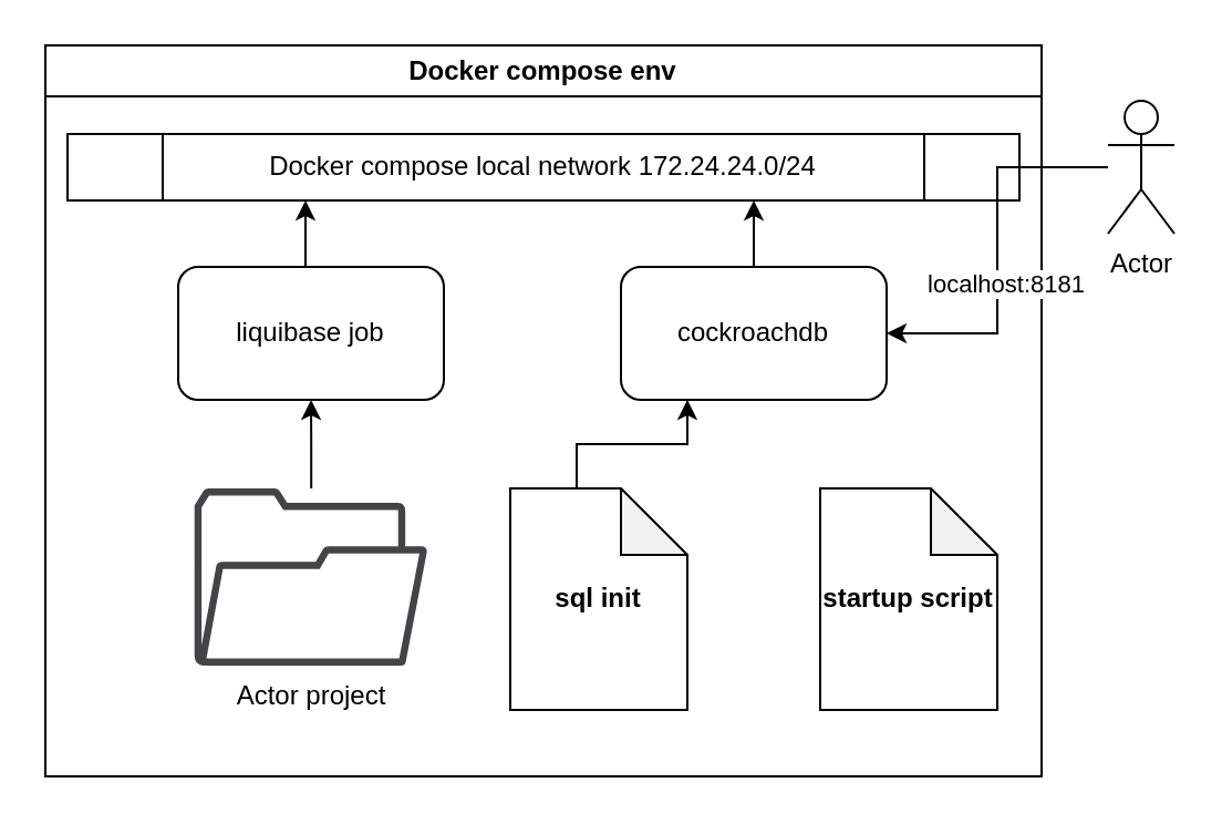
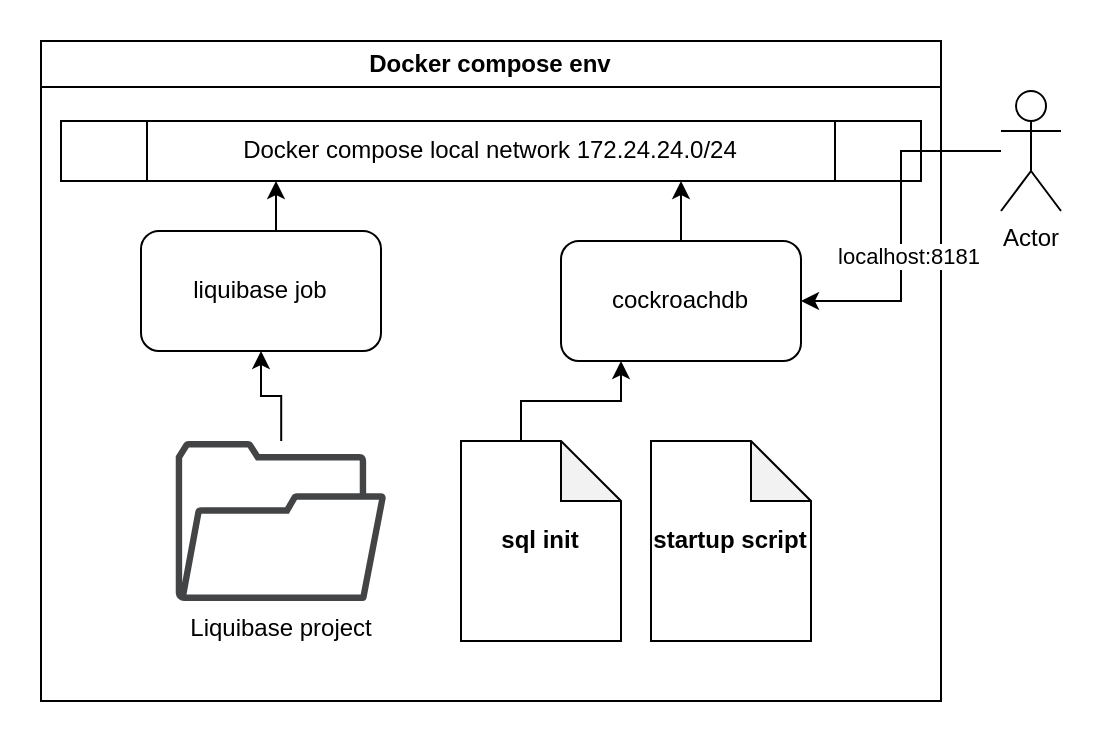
  <mxCell id="0" />
  <mxCell id="1" parent="0" />
  <mxCell id="2" value="Docker compose env" style="swimlane;whiteSpace=wrap;html=1;" parent="1" vertex="1"><mxGeometry x="20" y="20" width="450" height="330" as="geometry"><mxRectangle x="70" y="220" width="150" height="30" as="alternateBounds" /></mxGeometry></mxCell>
  <mxCell id="3" value="Docker compose local network&amp;nbsp;172.24.24.0/24" style="shape=process;whiteSpace=wrap;html=1;backgroundOutline=1;" parent="2" vertex="1"><mxGeometry x="10" y="40" width="430" height="30" as="geometry" /></mxCell>
  <mxCell id="4" style="edgeStyle=orthogonalEdgeStyle;rounded=0;orthogonalLoop=1;jettySize=auto;html=1;" parent="2" source="5" target="3" edge="1"><mxGeometry relative="1" as="geometry"><Array as="points"><mxPoint x="320" y="60" /><mxPoint x="320" y="60" /></Array></mxGeometry></mxCell>
  <mxCell id="5" value="cockroachdb" style="rounded=1;whiteSpace=wrap;html=1;" parent="2" vertex="1"><mxGeometry x="260" y="100" width="120" height="60" as="geometry" /></mxCell>
  <mxCell id="6" style="edgeStyle=orthogonalEdgeStyle;rounded=0;orthogonalLoop=1;jettySize=auto;html=1;entryX=0.25;entryY=1;entryDx=0;entryDy=0;" parent="2" source="7" target="5" edge="1"><mxGeometry relative="1" as="geometry"><Array as="points"><mxPoint x="240" y="180" /><mxPoint x="290" y="180" /></Array></mxGeometry></mxCell>
  <mxCell id="7" value="&lt;b&gt;sql init&lt;/b&gt;" style="shape=note;whiteSpace=wrap;html=1;backgroundOutline=1;darkOpacity=0.05;" parent="2" vertex="1"><mxGeometry x="210" y="200" width="80" height="100" as="geometry" /></mxCell>
- <mxCell id="8" value="&lt;b&gt;startup script&lt;/b&gt;" style="shape=note;whiteSpace=wrap;html=1;backgroundOutline=1;darkOpacity=0.05;" parent="2" vertex="1"><mxGeometry x="350" y="200" width="80" height="100" as="geometry" /></mxCell>
+ <mxCell id="8" value="&lt;b&gt;startup script&lt;/b&gt;" style="shape=note;whiteSpace=wrap;html=1;backgroundOutline=1;darkOpacity=0.05;" parent="2" vertex="1"><mxGeometry x="305" y="200" width="80" height="100" as="geometry" /></mxCell>
  <mxCell id="9" value="" style="edgeStyle=orthogonalEdgeStyle;rounded=0;orthogonalLoop=1;jettySize=auto;html=1;entryX=0.25;entryY=1;entryDx=0;entryDy=0;" edge="1" parent="2" source="10" target="3"><mxGeometry relative="1" as="geometry"><Array as="points"><mxPoint x="118" y="90" /></Array></mxGeometry></mxCell>
- <mxCell id="10" value="liquibase job" style="rounded=1;whiteSpace=wrap;html=1;" vertex="1" parent="2"><mxGeometry x="60" y="100" width="120" height="60" as="geometry" /></mxCell>
+ <mxCell id="10" value="liquibase job" style="rounded=1;whiteSpace=wrap;html=1;" vertex="1" parent="2"><mxGeometry x="50" y="95" width="120" height="60" as="geometry" /></mxCell>
  <mxCell id="11" value="" style="edgeStyle=orthogonalEdgeStyle;rounded=0;orthogonalLoop=1;jettySize=auto;html=1;" edge="1" parent="2" source="12" target="10"><mxGeometry relative="1" as="geometry" /></mxCell>
- <mxCell id="12" value="Actor project" style="sketch=0;pointerEvents=1;shadow=0;dashed=0;html=1;strokeColor=none;fillColor=#434445;aspect=fixed;labelPosition=center;verticalLabelPosition=bottom;verticalAlign=top;align=center;outlineConnect=0;shape=mxgraph.vvd.folder;" vertex="1" parent="2"><mxGeometry x="67.37" y="200" width="105.26" height="80" as="geometry" /></mxCell>
+ <mxCell id="12" value="Liquibase project" style="sketch=0;pointerEvents=1;shadow=0;dashed=0;html=1;strokeColor=none;fillColor=#434445;aspect=fixed;labelPosition=center;verticalLabelPosition=bottom;verticalAlign=top;align=center;outlineConnect=0;shape=mxgraph.vvd.folder;" vertex="1" parent="2"><mxGeometry x="67.37" y="200" width="105.26" height="80" as="geometry" /></mxCell>
  <mxCell id="13" style="edgeStyle=orthogonalEdgeStyle;rounded=0;orthogonalLoop=1;jettySize=auto;html=1;entryX=1;entryY=0.5;entryDx=0;entryDy=0;" parent="1" source="15" target="5" edge="1"><mxGeometry relative="1" as="geometry" /></mxCell>
  <mxCell id="14" value="localhost:8181" style="edgeLabel;html=1;align=center;verticalAlign=middle;resizable=0;points=[];" parent="13" vertex="1" connectable="0"><mxGeometry x="0.164" y="3" relative="1" as="geometry"><mxPoint as="offset" /></mxGeometry></mxCell>
  <mxCell id="15" value="Actor" style="shape=umlActor;verticalLabelPosition=bottom;verticalAlign=top;html=1;outlineConnect=0;" parent="1" vertex="1"><mxGeometry x="500" y="45" width="30" height="60" as="geometry" /></mxCell>
